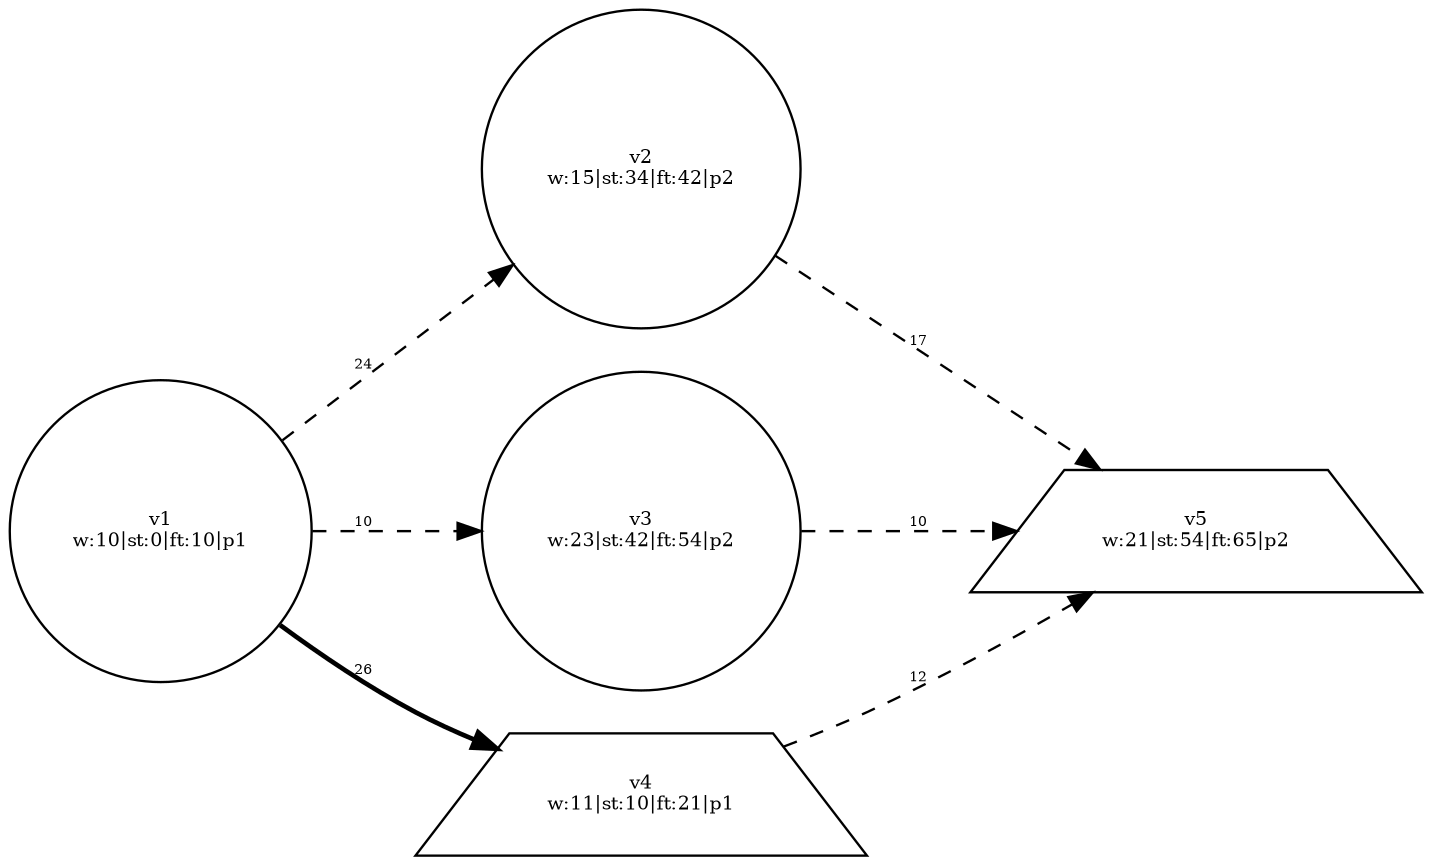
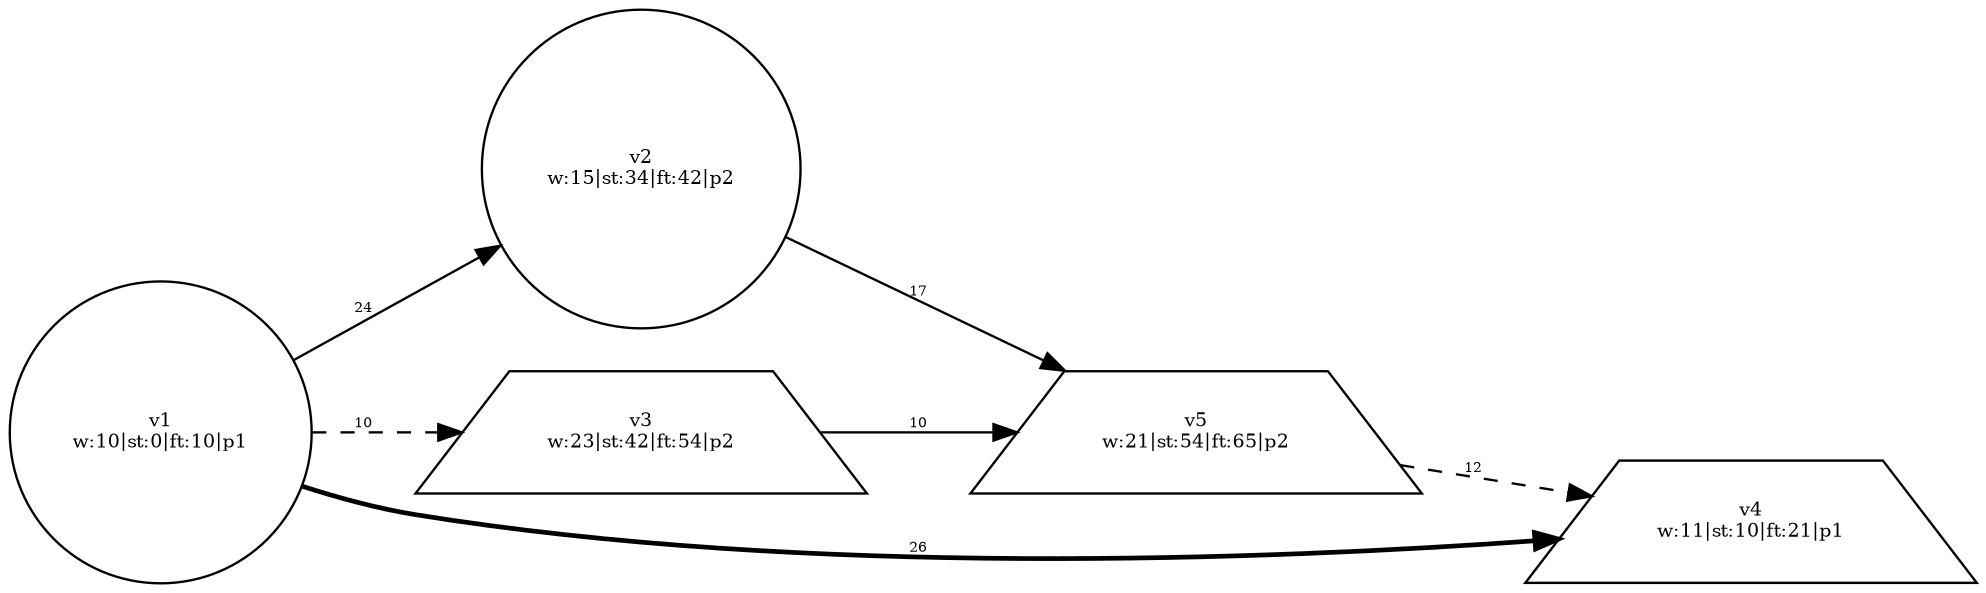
  digraph {
    rankdir=LR
    node [fontsize=8.0 shape=circle]
    edge [constraint=true fontsize=6.0 style=dashed]
    n1 [label="v1\nw:10|st:0|ft:10|p1"]
    n2 [label="v2\nw:15|st:34|ft:42|p2"]
-   n3 [label="v3\nw:23|st:42|ft:54|p2"]
+   n3 [label="v3\nw:23|st:42|ft:54|p2" shape=trapezium]
    n4 [label="v4\nw:11|st:10|ft:21|p1" shape=trapezium]
    n5 [label="v5\nw:21|st:54|ft:65|p2" shape=trapezium]
-   n1 -> n2 [label=24]
+   n1 -> n2 [label=24 style=solid]
    n1 -> n3 [label=10]
    n1 -> n4 [label=26 style=bold]
-   n2 -> n5 [label=17]
-   n3 -> n5 [label=10]
-   n4 -> n5 [label=12]
+   n2 -> n5 [label=17 style=solid]
+   n3 -> n5 [label=10 style=solid]
+   n5 -> n4 [label=12]
  }
